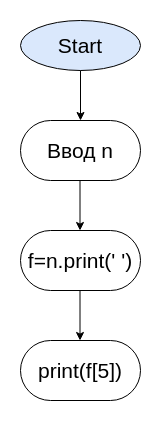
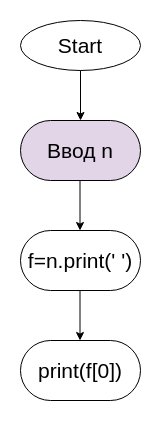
  <mxCell id="0" />
  <mxCell id="1" parent="0" />
- <mxCell id="2" value="Start" style="ellipse;whiteSpace=wrap;html=1;fontSize=21;fillColor=#dae8fc;" vertex="1" parent="1"><mxGeometry x="20" y="20" width="120" height="50" as="geometry" /></mxCell>
+ <mxCell id="2" value="Start" style="ellipse;whiteSpace=wrap;html=1;fontSize=21;" vertex="1" parent="1"><mxGeometry x="20" y="20" width="120" height="50" as="geometry" /></mxCell>
  <mxCell id="3" value="" style="endArrow=classic;html=1;fontSize=21;" edge="1" parent="1"><mxGeometry width="50" height="50" relative="1" as="geometry"><mxPoint x="80" y="70" as="sourcePoint" /><mxPoint x="80" y="120" as="targetPoint" /></mxGeometry></mxCell>
- <mxCell id="4" value="Ввод n" style="rounded=1;whiteSpace=wrap;html=1;fontSize=21;arcSize=50;" vertex="1" parent="1"><mxGeometry x="20" y="120" width="120" height="60" as="geometry" /></mxCell>
+ <mxCell id="4" value="Ввод n" style="rounded=1;whiteSpace=wrap;html=1;fontSize=21;arcSize=50;fillColor=#e1d5e7;" vertex="1" parent="1"><mxGeometry x="20" y="120" width="120" height="60" as="geometry" /></mxCell>
  <mxCell id="5" value="" style="endArrow=classic;html=1;fontSize=21;" edge="1" parent="1"><mxGeometry width="50" height="50" relative="1" as="geometry"><mxPoint x="79.5" y="180" as="sourcePoint" /><mxPoint x="79.5" y="230" as="targetPoint" /></mxGeometry></mxCell>
  <mxCell id="6" value="f=n.print(' ')" style="rounded=1;whiteSpace=wrap;html=1;fontSize=21;arcSize=50;" vertex="1" parent="1"><mxGeometry x="20" y="230" width="120" height="60" as="geometry" /></mxCell>
  <mxCell id="7" value="" style="endArrow=classic;html=1;fontSize=21;" edge="1" parent="1"><mxGeometry width="50" height="50" relative="1" as="geometry"><mxPoint x="79.5" y="290" as="sourcePoint" /><mxPoint x="79.5" y="340" as="targetPoint" /></mxGeometry></mxCell>
- <mxCell id="8" value="print(f[5])" style="rounded=1;whiteSpace=wrap;html=1;fontSize=21;arcSize=50;" vertex="1" parent="1"><mxGeometry x="20" y="340" width="120" height="60" as="geometry" /></mxCell>
+ <mxCell id="8" value="print(f[0])" style="rounded=1;whiteSpace=wrap;html=1;fontSize=21;arcSize=50;" vertex="1" parent="1"><mxGeometry x="20" y="340" width="120" height="60" as="geometry" /></mxCell>
